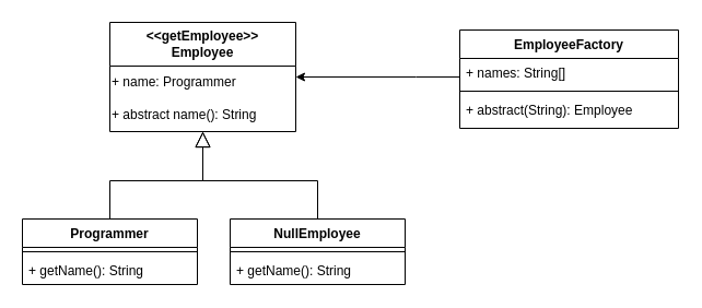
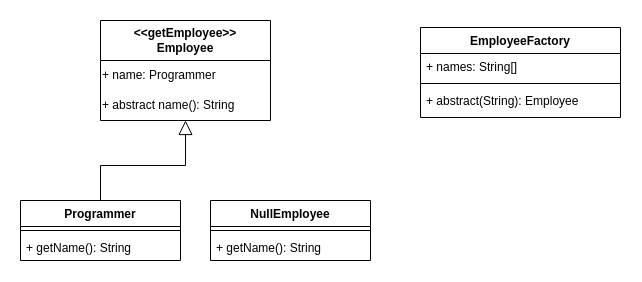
  <mxCell id="0" />
  <mxCell id="1" parent="0" />
  <mxCell id="2" value="&amp;lt;&amp;lt;getEmployee&amp;gt;&amp;gt;&lt;br&gt;Employee" style="swimlane;fontStyle=1;align=center;verticalAlign=middle;childLayout=stackLayout;horizontal=1;startSize=40;horizontalStack=0;resizeParent=1;resizeParentMax=0;resizeLast=0;collapsible=0;marginBottom=0;html=1;whiteSpace=wrap;" vertex="1" parent="1"><mxGeometry x="100" y="20" width="170" height="100" as="geometry" /></mxCell>
  <mxCell id="3" value="+ name: Programmer" style="text;html=1;align=left;verticalAlign=middle;resizable=0;points=[];autosize=1;strokeColor=none;fillColor=none;" vertex="1" parent="2"><mxGeometry y="40" width="170" height="30" as="geometry" /></mxCell>
  <mxCell id="4" value="+ abstract name(): String" style="text;html=1;align=left;verticalAlign=middle;resizable=0;points=[];autosize=1;strokeColor=none;fillColor=none;" vertex="1" parent="2"><mxGeometry y="70" width="170" height="30" as="geometry" /></mxCell>
  <mxCell id="5" style="edgeStyle=orthogonalEdgeStyle;rounded=0;orthogonalLoop=1;jettySize=auto;html=1;endArrow=block;endFill=0;endSize=12;" edge="1" parent="1" source="6" target="2"><mxGeometry relative="1" as="geometry" /></mxCell>
  <mxCell id="6" value="Programmer" style="swimlane;fontStyle=1;align=center;verticalAlign=top;childLayout=stackLayout;horizontal=1;startSize=26;horizontalStack=0;resizeParent=1;resizeParentMax=0;resizeLast=0;collapsible=1;marginBottom=0;whiteSpace=wrap;html=1;" vertex="1" parent="1"><mxGeometry x="20" y="200" width="160" height="60" as="geometry" /></mxCell>
  <mxCell id="7" value="" style="line;strokeWidth=1;fillColor=none;align=left;verticalAlign=middle;spacingTop=-1;spacingLeft=3;spacingRight=3;rotatable=0;labelPosition=right;points=[];portConstraint=eastwest;strokeColor=inherit;" vertex="1" parent="6"><mxGeometry y="26" width="160" height="8" as="geometry" /></mxCell>
  <mxCell id="8" value="+ getName(): String" style="text;strokeColor=none;fillColor=none;align=left;verticalAlign=top;spacingLeft=4;spacingRight=4;overflow=hidden;rotatable=0;points=[[0,0.5],[1,0.5]];portConstraint=eastwest;whiteSpace=wrap;html=1;" vertex="1" parent="6"><mxGeometry y="34" width="160" height="26" as="geometry" /></mxCell>
- <mxCell id="9" style="edgeStyle=orthogonalEdgeStyle;rounded=0;orthogonalLoop=1;jettySize=auto;html=1;endArrow=block;endFill=0;endSize=12;" edge="1" parent="1" source="10" target="2"><mxGeometry relative="1" as="geometry" /></mxCell>
  <mxCell id="10" value="NullEmployee" style="swimlane;fontStyle=1;align=center;verticalAlign=top;childLayout=stackLayout;horizontal=1;startSize=26;horizontalStack=0;resizeParent=1;resizeParentMax=0;resizeLast=0;collapsible=1;marginBottom=0;whiteSpace=wrap;html=1;" vertex="1" parent="1"><mxGeometry x="210" y="200" width="160" height="60" as="geometry" /></mxCell>
  <mxCell id="11" value="" style="line;strokeWidth=1;fillColor=none;align=left;verticalAlign=middle;spacingTop=-1;spacingLeft=3;spacingRight=3;rotatable=0;labelPosition=right;points=[];portConstraint=eastwest;strokeColor=inherit;" vertex="1" parent="10"><mxGeometry y="26" width="160" height="8" as="geometry" /></mxCell>
  <mxCell id="12" value="+ getName(): String" style="text;strokeColor=none;fillColor=none;align=left;verticalAlign=top;spacingLeft=4;spacingRight=4;overflow=hidden;rotatable=0;points=[[0,0.5],[1,0.5]];portConstraint=eastwest;whiteSpace=wrap;html=1;" vertex="1" parent="10"><mxGeometry y="34" width="160" height="26" as="geometry" /></mxCell>
- <mxCell id="13" style="edgeStyle=orthogonalEdgeStyle;rounded=0;orthogonalLoop=1;jettySize=auto;html=1;" edge="1" parent="1" source="14" target="2"><mxGeometry relative="1" as="geometry"><Array as="points"><mxPoint x="380" y="70" /><mxPoint x="380" y="70" /></Array></mxGeometry></mxCell>
  <mxCell id="14" value="EmployeeFactory" style="swimlane;fontStyle=1;align=center;verticalAlign=top;childLayout=stackLayout;horizontal=1;startSize=26;horizontalStack=0;resizeParent=1;resizeParentMax=0;resizeLast=0;collapsible=1;marginBottom=0;whiteSpace=wrap;html=1;" vertex="1" parent="1"><mxGeometry x="420" y="27" width="200" height="90" as="geometry" /></mxCell>
  <mxCell id="15" value="+ names: String[]" style="text;strokeColor=none;fillColor=none;align=left;verticalAlign=top;spacingLeft=4;spacingRight=4;overflow=hidden;rotatable=0;points=[[0,0.5],[1,0.5]];portConstraint=eastwest;whiteSpace=wrap;html=1;" vertex="1" parent="14"><mxGeometry y="26" width="200" height="26" as="geometry" /></mxCell>
  <mxCell id="16" value="" style="line;strokeWidth=1;fillColor=none;align=left;verticalAlign=middle;spacingTop=-1;spacingLeft=3;spacingRight=3;rotatable=0;labelPosition=right;points=[];portConstraint=eastwest;strokeColor=inherit;" vertex="1" parent="14"><mxGeometry y="52" width="200" height="8" as="geometry" /></mxCell>
  <mxCell id="17" value="+ abstract(String): Employee" style="text;strokeColor=none;fillColor=none;align=left;verticalAlign=top;spacingLeft=4;spacingRight=4;overflow=hidden;rotatable=0;points=[[0,0.5],[1,0.5]];portConstraint=eastwest;whiteSpace=wrap;html=1;" vertex="1" parent="14"><mxGeometry y="60" width="200" height="30" as="geometry" /></mxCell>
